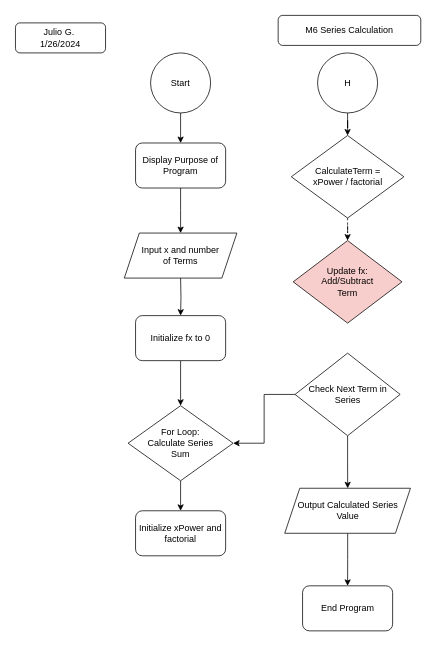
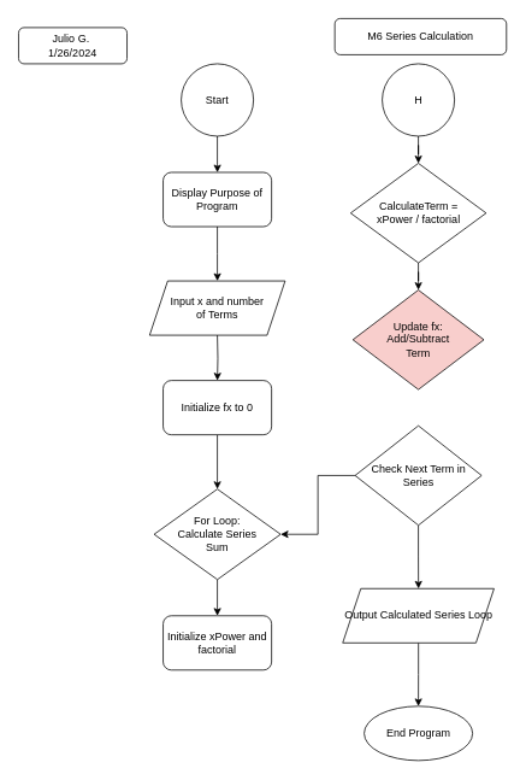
  <mxCell id="0" />
  <mxCell id="1" parent="0" />
  <mxCell id="2" value="Julio G.&amp;nbsp;&lt;br&gt;1/26/2024" style="rounded=1;whiteSpace=wrap;html=1;fontSize=12;glass=0;strokeWidth=1;shadow=0;" parent="1" vertex="1"><mxGeometry x="20" y="30" width="120" height="40" as="geometry" /></mxCell>
  <mxCell id="3" value="M6 Series Calculation" style="rounded=1;whiteSpace=wrap;html=1;fontSize=12;glass=0;strokeWidth=1;shadow=0;" parent="1" vertex="1"><mxGeometry x="370" y="20" width="190" height="40" as="geometry" /></mxCell>
  <mxCell id="4" value="" style="edgeStyle=orthogonalEdgeStyle;rounded=0;orthogonalLoop=1;jettySize=auto;html=1;" edge="1" parent="1" source="5"><mxGeometry relative="1" as="geometry"><mxPoint x="240" y="310" as="targetPoint" /></mxGeometry></mxCell>
  <mxCell id="5" value="Display Purpose of Program" style="rounded=1;whiteSpace=wrap;html=1;" vertex="1" parent="1"><mxGeometry x="180" y="190" width="120" height="60" as="geometry" /></mxCell>
  <mxCell id="6" value="" style="edgeStyle=orthogonalEdgeStyle;rounded=0;orthogonalLoop=1;jettySize=auto;html=1;" edge="1" parent="1" source="7" target="5"><mxGeometry relative="1" as="geometry" /></mxCell>
  <mxCell id="7" value="Start" style="ellipse;whiteSpace=wrap;html=1;aspect=fixed;" vertex="1" parent="1"><mxGeometry x="200" y="70" width="80" height="80" as="geometry" /></mxCell>
  <mxCell id="8" value="" style="edgeStyle=orthogonalEdgeStyle;rounded=0;orthogonalLoop=1;jettySize=auto;html=1;" edge="1" parent="1" target="10"><mxGeometry relative="1" as="geometry"><mxPoint x="240" y="370" as="sourcePoint" /></mxGeometry></mxCell>
  <mxCell id="9" value="" style="edgeStyle=orthogonalEdgeStyle;rounded=0;orthogonalLoop=1;jettySize=auto;html=1;" edge="1" parent="1" source="10" target="17"><mxGeometry relative="1" as="geometry" /></mxCell>
  <mxCell id="10" value="Initialize fx to 0" style="rounded=1;whiteSpace=wrap;html=1;" vertex="1" parent="1"><mxGeometry x="180" y="420" width="120" height="60" as="geometry" /></mxCell>
  <mxCell id="11" value="Initialize xPower and factorial" style="rounded=1;whiteSpace=wrap;html=1;" vertex="1" parent="1"><mxGeometry x="180" y="680" width="120" height="60" as="geometry" /></mxCell>
  <mxCell id="12" value="" style="edgeStyle=orthogonalEdgeStyle;rounded=0;orthogonalLoop=1;jettySize=auto;html=1;" edge="1" parent="1" source="13" target="19"><mxGeometry relative="1" as="geometry" /></mxCell>
  <mxCell id="13" value="H" style="ellipse;whiteSpace=wrap;html=1;aspect=fixed;" vertex="1" parent="1"><mxGeometry x="422.5" y="70" width="80" height="80" as="geometry" /></mxCell>
- <mxCell id="14" value="End Program" style="rounded=1;whiteSpace=wrap;html=1;" vertex="1" parent="1"><mxGeometry x="402.5" y="780" width="120" height="60" as="geometry" /></mxCell>
+ <mxCell id="14" value="End Program" style="ellipse;whiteSpace=wrap;html=1;" vertex="1" parent="1"><mxGeometry x="402.5" y="780" width="120" height="60" as="geometry" /></mxCell>
  <mxCell id="15" value="Input x and number&lt;br style=&quot;border-color: var(--border-color);&quot;&gt;of Terms" style="shape=parallelogram;perimeter=parallelogramPerimeter;whiteSpace=wrap;html=1;fixedSize=1;" vertex="1" parent="1"><mxGeometry x="165" y="310" width="150" height="60" as="geometry" /></mxCell>
  <mxCell id="16" value="" style="edgeStyle=orthogonalEdgeStyle;rounded=0;orthogonalLoop=1;jettySize=auto;html=1;" edge="1" parent="1" source="17" target="11"><mxGeometry relative="1" as="geometry" /></mxCell>
  <mxCell id="17" value="For Loop: &lt;br&gt;Calculate Series &lt;br&gt;Sum" style="rhombus;whiteSpace=wrap;html=1;" vertex="1" parent="1"><mxGeometry x="170" y="540" width="140" height="100" as="geometry" /></mxCell>
- <mxCell id="18" value="" style="edgeStyle=orthogonalEdgeStyle;rounded=0;orthogonalLoop=1;jettySize=auto;html=1;dashed=1;" edge="1" parent="1" source="19" target="20"><mxGeometry relative="1" as="geometry" /></mxCell>
+ <mxCell id="18" value="" style="edgeStyle=orthogonalEdgeStyle;rounded=0;orthogonalLoop=1;jettySize=auto;html=1;" edge="1" parent="1" source="19" target="20"><mxGeometry relative="1" as="geometry" /></mxCell>
  <mxCell id="19" value="CalculateTerm = &lt;br&gt;xPower / factorial" style="rhombus;whiteSpace=wrap;html=1;" vertex="1" parent="1"><mxGeometry x="387.5" y="180" width="150" height="110" as="geometry" /></mxCell>
  <mxCell id="20" value="Update fx: &lt;br&gt;Add/Subtract &lt;br&gt;Term" style="rhombus;whiteSpace=wrap;html=1;fillColor=#f8cecc;" vertex="1" parent="1"><mxGeometry x="390" y="320" width="145" height="110" as="geometry" /></mxCell>
  <mxCell id="21" value="" style="edgeStyle=orthogonalEdgeStyle;rounded=0;orthogonalLoop=1;jettySize=auto;html=1;" edge="1" parent="1" source="23" target="25"><mxGeometry relative="1" as="geometry" /></mxCell>
  <mxCell id="22" value="" style="edgeStyle=orthogonalEdgeStyle;rounded=0;orthogonalLoop=1;jettySize=auto;html=1;" edge="1" parent="1" source="23" target="17"><mxGeometry relative="1" as="geometry" /></mxCell>
  <mxCell id="23" value="Check Next Term in Series" style="rhombus;whiteSpace=wrap;html=1;" vertex="1" parent="1"><mxGeometry x="392.5" y="470" width="140" height="110" as="geometry" /></mxCell>
  <mxCell id="24" value="" style="edgeStyle=orthogonalEdgeStyle;rounded=0;orthogonalLoop=1;jettySize=auto;html=1;" edge="1" parent="1" source="25" target="14"><mxGeometry relative="1" as="geometry" /></mxCell>
- <mxCell id="25" value="Output Calculated Series Value" style="shape=parallelogram;perimeter=parallelogramPerimeter;whiteSpace=wrap;html=1;fixedSize=1;" vertex="1" parent="1"><mxGeometry x="378.75" y="650" width="167.5" height="60" as="geometry" /></mxCell>
+ <mxCell id="25" value="Output Calculated Series Loop" style="shape=parallelogram;perimeter=parallelogramPerimeter;whiteSpace=wrap;html=1;fixedSize=1;" vertex="1" parent="1"><mxGeometry x="378.75" y="650" width="167.5" height="60" as="geometry" /></mxCell>
